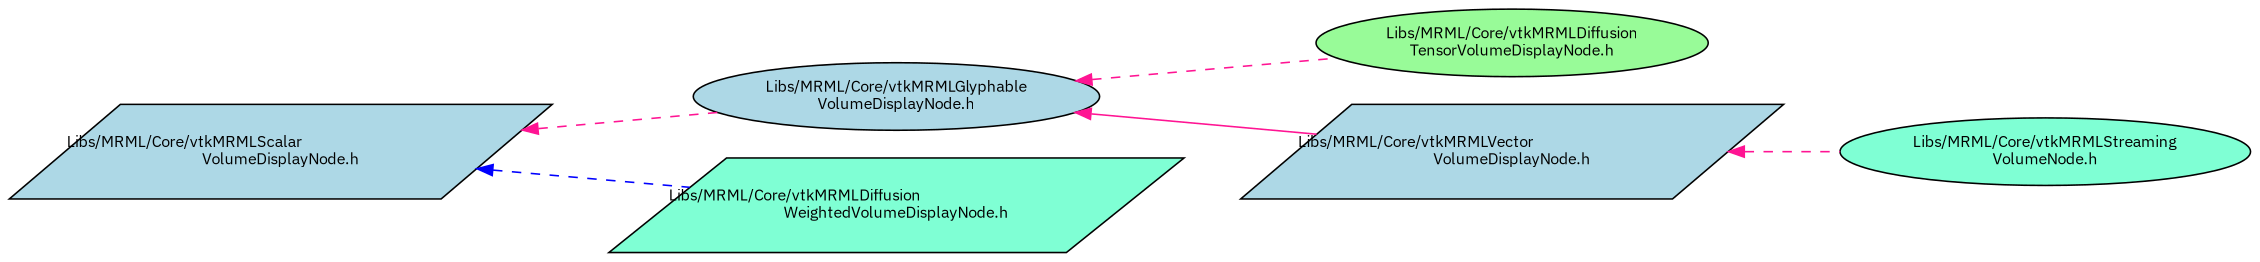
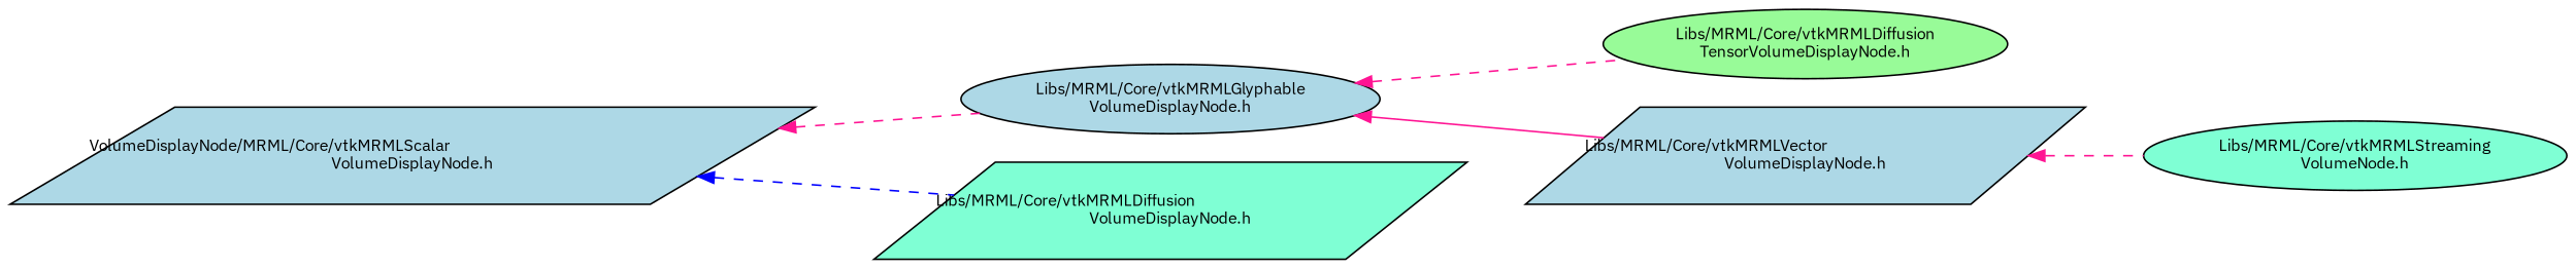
  digraph {
    fontname="IBM Plex Sans"
    rankdir=LR
    node [color=black fillcolor=lightblue fontname="IBM Plex Sans" fontsize=10 shape=parallelogram style=filled]
    edge [color=deeppink dir=back fontname="IBM Plex Sans" fontsize=10 labelfontname=Helvetica labelfontsize=10 style=dashed]
-   n1 [fontcolor=black height=0.2 label="Libs/MRML/Core/vtkMRMLScalar\lVolumeDisplayNode.h" width=0.4]
+   n1 [fontcolor=black height=0.2 label="VolumeDisplayNode/MRML/Core/vtkMRMLScalar\lVolumeDisplayNode.h" width=0.4]
    n2 [height=0.2 label="Libs/MRML/Core/vtkMRMLGlyphable\lVolumeDisplayNode.h" shape=ellipse width=0.4]
-   n3 [fillcolor=aquamarine height=0.2 label="Libs/MRML/Core/vtkMRMLDiffusion\lWeightedVolumeDisplayNode.h" width=0.4]
+   n3 [fillcolor=aquamarine height=0.2 label="Libs/MRML/Core/vtkMRMLDiffusion\lVolumeDisplayNode.h" width=0.4]
    n4 [fillcolor=palegreen height=0.2 label="Libs/MRML/Core/vtkMRMLDiffusion\lTensorVolumeDisplayNode.h" shape=ellipse width=0.4]
    n5 [height=0.2 label="Libs/MRML/Core/vtkMRMLVector\lVolumeDisplayNode.h" width=0.4]
    n6 [fillcolor=aquamarine height=0.2 label="Libs/MRML/Core/vtkMRMLStreaming\lVolumeNode.h" shape=ellipse width=0.4]
    n1 -> n2
    n1 -> n3 [color=blue]
    n2 -> n4
    n2 -> n5 [style=solid]
    n5 -> n6
  }
